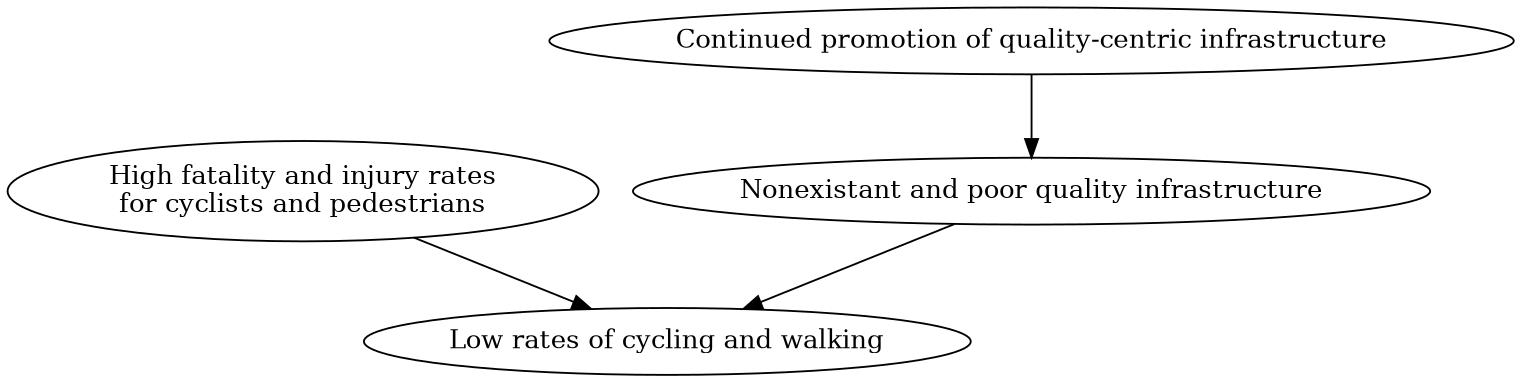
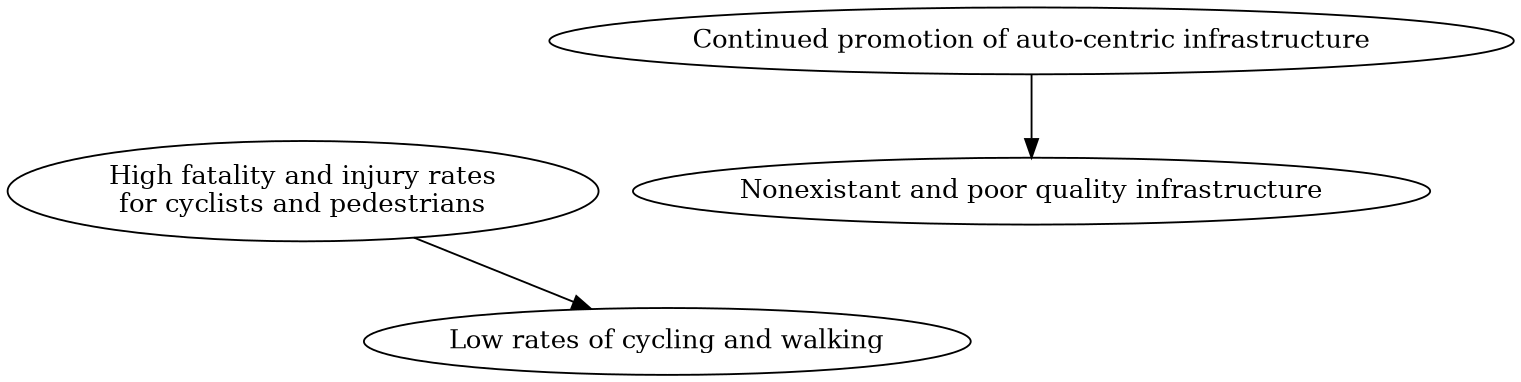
  digraph {
    "Nonexistant and poor quality infrastructure"
    "Low rates of cycling and walking"
    "High fatality and injury rates\nfor cyclists and pedestrians"
-   "Continued promotion of auto-centric infrastructure" [label="Continued promotion of quality-centric infrastructure"]
-   "Nonexistant and poor quality infrastructure" -> "Low rates of cycling and walking"
+   "Continued promotion of auto-centric infrastructure"
    "High fatality and injury rates\nfor cyclists and pedestrians" -> "Low rates of cycling and walking"
    "Continued promotion of auto-centric infrastructure" -> "Nonexistant and poor quality infrastructure"
  }
